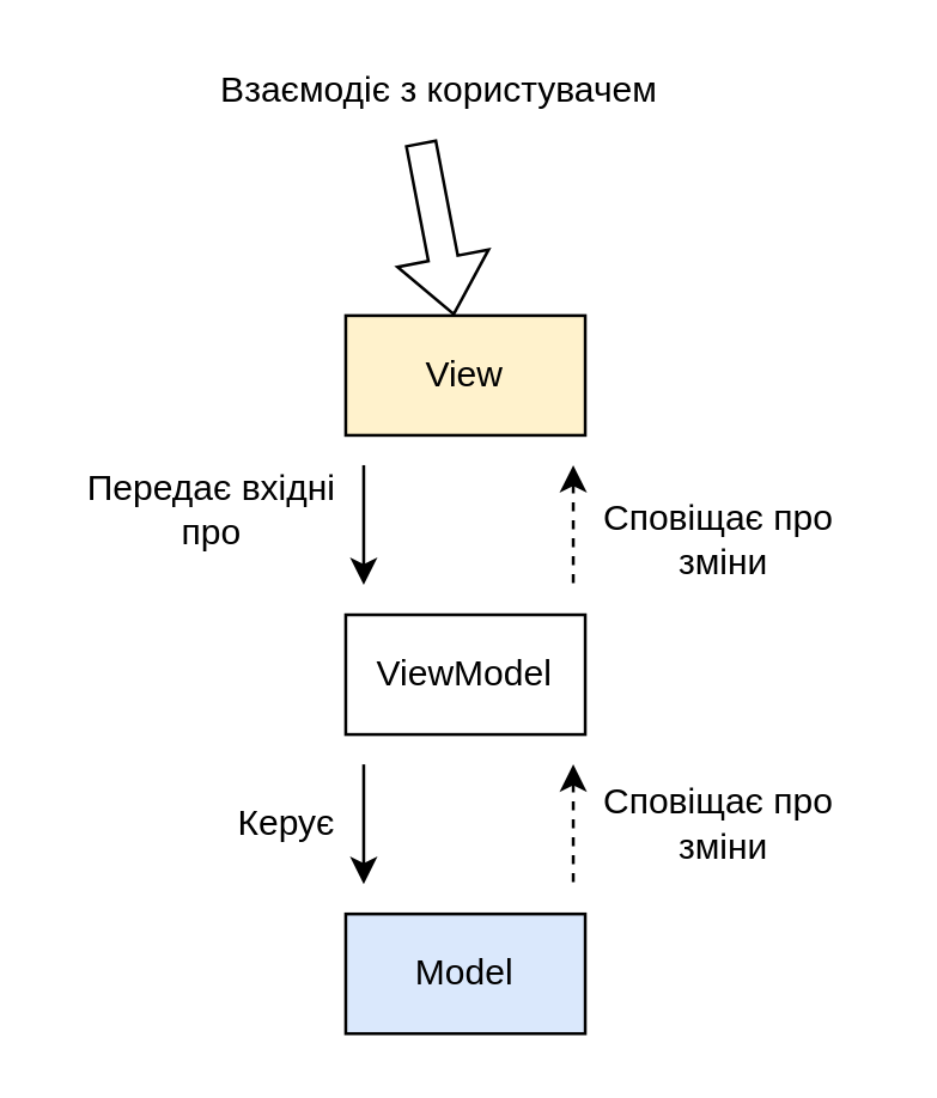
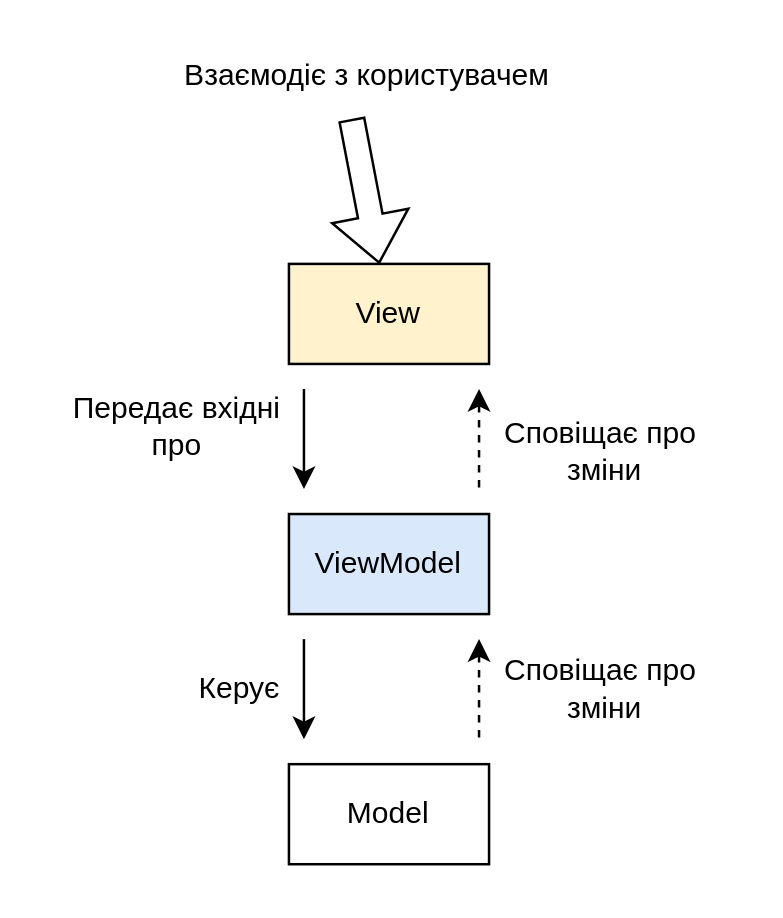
  <mxCell id="0" />
  <mxCell id="1" parent="0" />
  <mxCell id="2" value="Взаємодіє з користувачем" style="text;html=1;align=center;verticalAlign=middle;resizable=0;points=[];autosize=1;strokeColor=none;fillColor=none;" vertex="1" parent="1"><mxGeometry x="66" y="20" width="160" height="20" as="geometry" /></mxCell>
  <mxCell id="3" value="View" style="rounded=0;whiteSpace=wrap;html=1;fillColor=#fff2cc;" vertex="1" parent="1"><mxGeometry x="115" y="105" width="80" height="40" as="geometry" /></mxCell>
  <mxCell id="4" value="" style="shape=flexArrow;endArrow=classic;html=1;rounded=0;exitX=0.463;exitY=1.35;exitDx=0;exitDy=0;exitPerimeter=0;" edge="1" parent="1" source="2" target="3"><mxGeometry width="50" height="50" relative="1" as="geometry"><mxPoint x="41" y="225" as="sourcePoint" /><mxPoint x="91" y="175" as="targetPoint" /></mxGeometry></mxCell>
- <mxCell id="5" value="ViewModel" style="rounded=0;whiteSpace=wrap;html=1;" vertex="1" parent="1"><mxGeometry x="115" y="205" width="80" height="40" as="geometry" /></mxCell>
- <mxCell id="6" value="Model" style="rounded=0;whiteSpace=wrap;html=1;fillColor=#dae8fc;" vertex="1" parent="1"><mxGeometry x="115" y="305" width="80" height="40" as="geometry" /></mxCell>
+ <mxCell id="5" value="ViewModel" style="rounded=0;whiteSpace=wrap;html=1;fillColor=#dae8fc;" vertex="1" parent="1"><mxGeometry x="115" y="205" width="80" height="40" as="geometry" /></mxCell>
+ <mxCell id="6" value="Model" style="rounded=0;whiteSpace=wrap;html=1;" vertex="1" parent="1"><mxGeometry x="115" y="305" width="80" height="40" as="geometry" /></mxCell>
  <mxCell id="7" value="" style="endArrow=classic;html=1;rounded=0;" edge="1" parent="1"><mxGeometry width="50" height="50" relative="1" as="geometry"><mxPoint x="121" y="155" as="sourcePoint" /><mxPoint x="121" y="195" as="targetPoint" /></mxGeometry></mxCell>
  <mxCell id="8" value="Передає вхідні&lt;br&gt;про" style="text;html=1;align=center;verticalAlign=middle;resizable=0;points=[];autosize=1;strokeColor=none;fillColor=none;" vertex="1" parent="1"><mxGeometry x="20" y="155" width="100" height="30" as="geometry" /></mxCell>
  <mxCell id="9" value="Керує" style="text;html=1;align=center;verticalAlign=middle;resizable=0;points=[];autosize=1;strokeColor=none;fillColor=none;" vertex="1" parent="1"><mxGeometry x="70" y="265" width="50" height="20" as="geometry" /></mxCell>
  <mxCell id="10" value="" style="endArrow=classic;html=1;rounded=0;" edge="1" parent="1"><mxGeometry width="50" height="50" relative="1" as="geometry"><mxPoint x="121" y="255" as="sourcePoint" /><mxPoint x="121" y="295" as="targetPoint" /></mxGeometry></mxCell>
  <mxCell id="11" value="" style="endArrow=none;html=1;rounded=0;startArrow=classic;startFill=1;endFill=0;dashed=1;" edge="1" parent="1"><mxGeometry width="50" height="50" relative="1" as="geometry"><mxPoint x="191" y="255" as="sourcePoint" /><mxPoint x="191" y="295" as="targetPoint" /></mxGeometry></mxCell>
  <mxCell id="12" value="" style="endArrow=none;html=1;rounded=0;startArrow=classic;startFill=1;endFill=0;dashed=1;" edge="1" parent="1"><mxGeometry width="50" height="50" relative="1" as="geometry"><mxPoint x="191" y="155" as="sourcePoint" /><mxPoint x="191" y="195" as="targetPoint" /></mxGeometry></mxCell>
  <mxCell id="13" value="Сповіщає про&amp;nbsp;&lt;br&gt;зміни" style="text;html=1;align=center;verticalAlign=middle;resizable=0;points=[];autosize=1;strokeColor=none;fillColor=none;" vertex="1" parent="1"><mxGeometry x="191" y="165" width="100" height="30" as="geometry" /></mxCell>
  <mxCell id="14" value="Сповіщає про&amp;nbsp;&lt;br&gt;зміни" style="text;html=1;align=center;verticalAlign=middle;resizable=0;points=[];autosize=1;strokeColor=none;fillColor=none;" vertex="1" parent="1"><mxGeometry x="191" y="260" width="100" height="30" as="geometry" /></mxCell>
